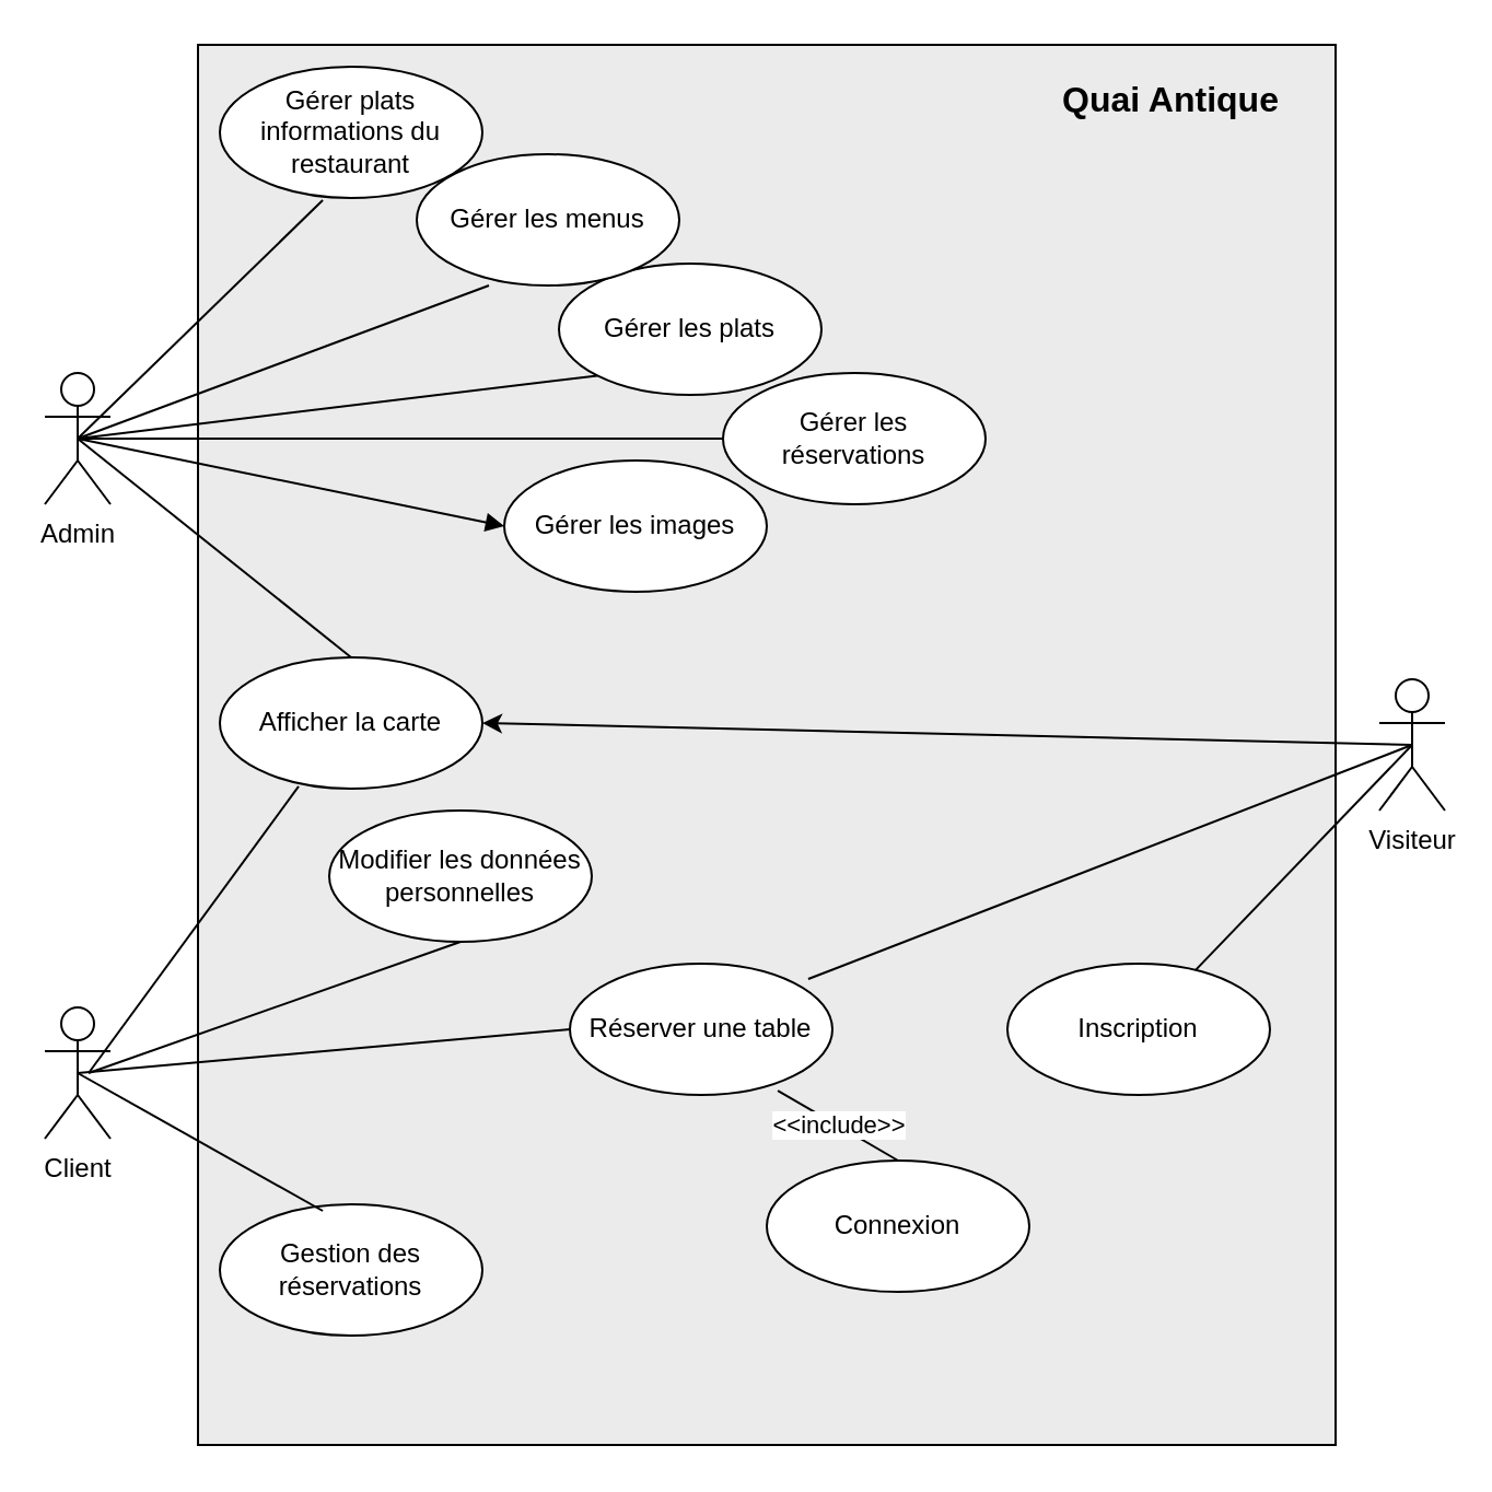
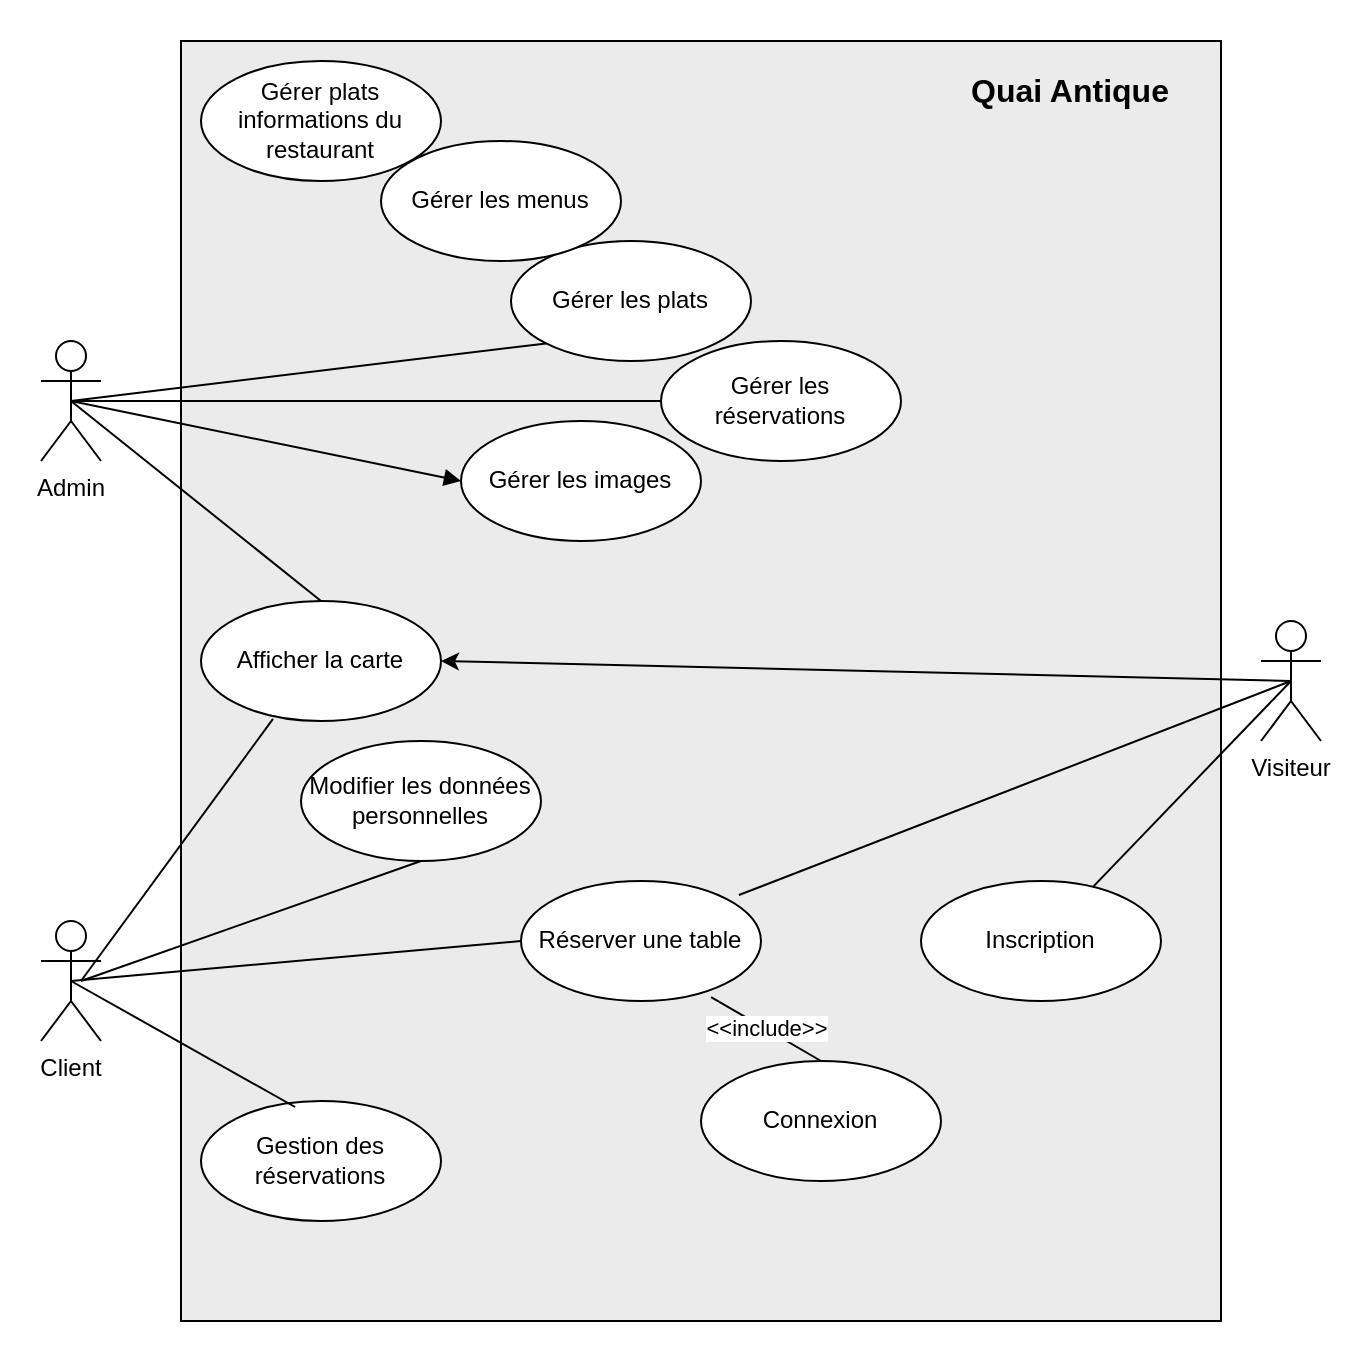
  <mxCell id="0" />
  <mxCell id="1" parent="0" />
  <mxCell id="2" value="" style="rounded=0;whiteSpace=wrap;html=1;fillColor=#EBEBEB;" vertex="1" parent="1"><mxGeometry x="90" y="20" width="520" height="640" as="geometry" /></mxCell>
  <mxCell id="3" value="Admin" style="shape=umlActor;verticalLabelPosition=bottom;verticalAlign=top;html=1;outlineConnect=0;" vertex="1" parent="1"><mxGeometry x="20" y="170" width="30" height="60" as="geometry" /></mxCell>
  <mxCell id="4" value="Client" style="shape=umlActor;verticalLabelPosition=bottom;verticalAlign=top;html=1;outlineConnect=0;" vertex="1" parent="1"><mxGeometry x="20" y="460" width="30" height="60" as="geometry" /></mxCell>
  <mxCell id="5" value="Visiteur" style="shape=umlActor;verticalLabelPosition=bottom;verticalAlign=top;html=1;outlineConnect=0;" vertex="1" parent="1"><mxGeometry x="630" y="310" width="30" height="60" as="geometry" /></mxCell>
  <mxCell id="6" value="Modifier les données personnelles" style="ellipse;whiteSpace=wrap;html=1;" vertex="1" parent="1"><mxGeometry x="150" y="370" width="120" height="60" as="geometry" /></mxCell>
  <mxCell id="7" value="Gérer les plats" style="ellipse;whiteSpace=wrap;html=1;" vertex="1" parent="1"><mxGeometry x="255" y="120" width="120" height="60" as="geometry" /></mxCell>
  <mxCell id="8" value="Gérer les menus" style="ellipse;whiteSpace=wrap;html=1;" vertex="1" parent="1"><mxGeometry x="190" y="70" width="120" height="60" as="geometry" /></mxCell>
  <mxCell id="9" value="Gérer plats informations du restaurant" style="ellipse;whiteSpace=wrap;html=1;" vertex="1" parent="1"><mxGeometry x="100" y="30" width="120" height="60" as="geometry" /></mxCell>
  <mxCell id="10" value="Gestion des réservations" style="ellipse;whiteSpace=wrap;html=1;" vertex="1" parent="1"><mxGeometry x="100" y="550" width="120" height="60" as="geometry" /></mxCell>
  <mxCell id="11" value="Afficher la carte" style="ellipse;whiteSpace=wrap;html=1;" vertex="1" parent="1"><mxGeometry x="100" y="300" width="120" height="60" as="geometry" /></mxCell>
  <mxCell id="12" value="Gérer les images" style="ellipse;whiteSpace=wrap;html=1;" vertex="1" parent="1"><mxGeometry x="230" y="210" width="120" height="60" as="geometry" /></mxCell>
  <mxCell id="13" value="Gérer les réservations" style="ellipse;whiteSpace=wrap;html=1;" vertex="1" parent="1"><mxGeometry x="330" y="170" width="120" height="60" as="geometry" /></mxCell>
  <mxCell id="14" value="Réserver une table" style="ellipse;whiteSpace=wrap;html=1;" vertex="1" parent="1"><mxGeometry x="260" y="440" width="120" height="60" as="geometry" /></mxCell>
  <mxCell id="15" value="Connexion" style="ellipse;whiteSpace=wrap;html=1;" vertex="1" parent="1"><mxGeometry x="350" y="530" width="120" height="60" as="geometry" /></mxCell>
  <mxCell id="16" value="Inscription" style="ellipse;whiteSpace=wrap;html=1;" vertex="1" parent="1"><mxGeometry x="460" y="440" width="120" height="60" as="geometry" /></mxCell>
  <mxCell id="17" value="" style="endArrow=none;html=1;rounded=0;exitX=0.5;exitY=0.5;exitDx=0;exitDy=0;exitPerimeter=0;entryX=0.5;entryY=0;entryDx=0;entryDy=0;" edge="1" parent="1" source="3" target="11"><mxGeometry width="50" height="50" relative="1" as="geometry"><mxPoint x="320" y="390" as="sourcePoint" /><mxPoint x="370" y="340" as="targetPoint" /></mxGeometry></mxCell>
  <mxCell id="18" value="" style="endArrow=classic;html=1;rounded=0;exitX=0.5;exitY=0.5;exitDx=0;exitDy=0;exitPerimeter=0;entryX=1;entryY=0.5;entryDx=0;entryDy=0;" edge="1" parent="1" source="5" target="11"><mxGeometry width="50" height="50" relative="1" as="geometry"><mxPoint x="45" y="210" as="sourcePoint" /><mxPoint x="170" y="310" as="targetPoint" /></mxGeometry></mxCell>
  <mxCell id="19" value="" style="endArrow=none;html=1;rounded=0;exitX=0.5;exitY=0.5;exitDx=0;exitDy=0;exitPerimeter=0;entryX=0.908;entryY=0.117;entryDx=0;entryDy=0;entryPerimeter=0;" edge="1" parent="1" source="5" target="14"><mxGeometry width="50" height="50" relative="1" as="geometry"><mxPoint x="655" y="350" as="sourcePoint" /><mxPoint x="230" y="340" as="targetPoint" /></mxGeometry></mxCell>
  <mxCell id="20" value="" style="endArrow=none;html=1;rounded=0;exitX=0.5;exitY=0.5;exitDx=0;exitDy=0;exitPerimeter=0;" edge="1" parent="1" source="5" target="16"><mxGeometry width="50" height="50" relative="1" as="geometry"><mxPoint x="655" y="350" as="sourcePoint" /><mxPoint x="369" y="467" as="targetPoint" /></mxGeometry></mxCell>
  <mxCell id="21" value="" style="endArrow=none;html=1;rounded=0;exitX=0.5;exitY=0.5;exitDx=0;exitDy=0;exitPerimeter=0;entryX=0;entryY=0.5;entryDx=0;entryDy=0;" edge="1" parent="1" source="4" target="14"><mxGeometry width="50" height="50" relative="1" as="geometry"><mxPoint x="655" y="350" as="sourcePoint" /><mxPoint x="379" y="457" as="targetPoint" /></mxGeometry></mxCell>
  <mxCell id="22" value="" style="endArrow=none;html=1;rounded=0;exitX=0.5;exitY=0.5;exitDx=0;exitDy=0;exitPerimeter=0;entryX=0.392;entryY=0.05;entryDx=0;entryDy=0;entryPerimeter=0;" edge="1" parent="1" source="4" target="10"><mxGeometry width="50" height="50" relative="1" as="geometry"><mxPoint x="45" y="500" as="sourcePoint" /><mxPoint x="270" y="480" as="targetPoint" /></mxGeometry></mxCell>
  <mxCell id="23" value="&amp;lt;&amp;lt;include&amp;gt;&amp;gt;" style="endArrow=none;html=1;rounded=0;exitX=0.792;exitY=0.967;exitDx=0;exitDy=0;exitPerimeter=0;entryX=0.5;entryY=0;entryDx=0;entryDy=0;" edge="1" parent="1" source="14" target="15"><mxGeometry width="50" height="50" relative="1" as="geometry"><mxPoint x="45" y="500" as="sourcePoint" /><mxPoint x="157" y="563" as="targetPoint" /></mxGeometry></mxCell>
  <mxCell id="24" value="" style="endArrow=none;html=1;rounded=0;entryX=0.5;entryY=1;entryDx=0;entryDy=0;" edge="1" parent="1" target="6"><mxGeometry width="50" height="50" relative="1" as="geometry"><mxPoint x="40" y="490" as="sourcePoint" /><mxPoint x="270" y="480" as="targetPoint" /></mxGeometry></mxCell>
  <mxCell id="25" value="" style="endArrow=none;html=1;rounded=0;entryX=0.3;entryY=0.983;entryDx=0;entryDy=0;entryPerimeter=0;" edge="1" parent="1" target="11"><mxGeometry width="50" height="50" relative="1" as="geometry"><mxPoint x="40" y="490" as="sourcePoint" /><mxPoint x="220" y="440" as="targetPoint" /></mxGeometry></mxCell>
  <mxCell id="26" value="" style="endArrow=block;html=1;rounded=0;exitX=0.5;exitY=0.5;exitDx=0;exitDy=0;exitPerimeter=0;entryX=0;entryY=0.5;entryDx=0;entryDy=0;strokeColor=default;align=center;verticalAlign=middle;fontFamily=Helvetica;fontSize=11;fontColor=default;labelBackgroundColor=default;" edge="1" parent="1" source="3" target="12"><mxGeometry width="50" height="50" relative="1" as="geometry"><mxPoint x="45" y="210" as="sourcePoint" /><mxPoint x="170" y="310" as="targetPoint" /></mxGeometry></mxCell>
  <mxCell id="27" value="" style="endArrow=none;html=1;rounded=0;exitX=0.5;exitY=0.5;exitDx=0;exitDy=0;exitPerimeter=0;entryX=0;entryY=0.5;entryDx=0;entryDy=0;strokeColor=default;align=center;verticalAlign=middle;fontFamily=Helvetica;fontSize=11;fontColor=default;labelBackgroundColor=default;" edge="1" parent="1" source="3" target="13"><mxGeometry width="50" height="50" relative="1" as="geometry"><mxPoint x="45" y="210" as="sourcePoint" /><mxPoint x="240" y="250" as="targetPoint" /></mxGeometry></mxCell>
  <mxCell id="28" value="" style="endArrow=none;html=1;rounded=0;exitX=0.5;exitY=0.5;exitDx=0;exitDy=0;exitPerimeter=0;entryX=0;entryY=1;entryDx=0;entryDy=0;strokeColor=default;align=center;verticalAlign=middle;fontFamily=Helvetica;fontSize=11;fontColor=default;labelBackgroundColor=default;" edge="1" parent="1" source="3" target="7"><mxGeometry width="50" height="50" relative="1" as="geometry"><mxPoint x="45" y="210" as="sourcePoint" /><mxPoint x="340" y="210" as="targetPoint" /></mxGeometry></mxCell>
- <mxCell id="29" value="" style="endArrow=none;html=1;rounded=0;exitX=0.5;exitY=0.5;exitDx=0;exitDy=0;exitPerimeter=0;entryX=0.275;entryY=1;entryDx=0;entryDy=0;strokeColor=default;align=center;verticalAlign=middle;fontFamily=Helvetica;fontSize=11;fontColor=default;labelBackgroundColor=default;entryPerimeter=0;" edge="1" parent="1" source="3" target="8"><mxGeometry width="50" height="50" relative="1" as="geometry"><mxPoint x="45" y="210" as="sourcePoint" /><mxPoint x="283" y="181" as="targetPoint" /></mxGeometry></mxCell>
- <mxCell id="30" value="" style="endArrow=none;html=1;rounded=0;exitX=0.5;exitY=0.5;exitDx=0;exitDy=0;exitPerimeter=0;entryX=0.392;entryY=1.017;entryDx=0;entryDy=0;strokeColor=default;align=center;verticalAlign=middle;fontFamily=Helvetica;fontSize=11;fontColor=default;labelBackgroundColor=default;entryPerimeter=0;" edge="1" parent="1" source="3" target="9"><mxGeometry width="50" height="50" relative="1" as="geometry"><mxPoint x="45" y="210" as="sourcePoint" /><mxPoint x="233" y="140" as="targetPoint" /></mxGeometry></mxCell>
  <mxCell id="31" value="Quai Antique" style="text;html=1;align=center;verticalAlign=middle;whiteSpace=wrap;rounded=0;fontStyle=1;horizontal=1;fontSize=16;" vertex="1" parent="1"><mxGeometry x="480" y="30" width="110" height="30" as="geometry" /></mxCell>
